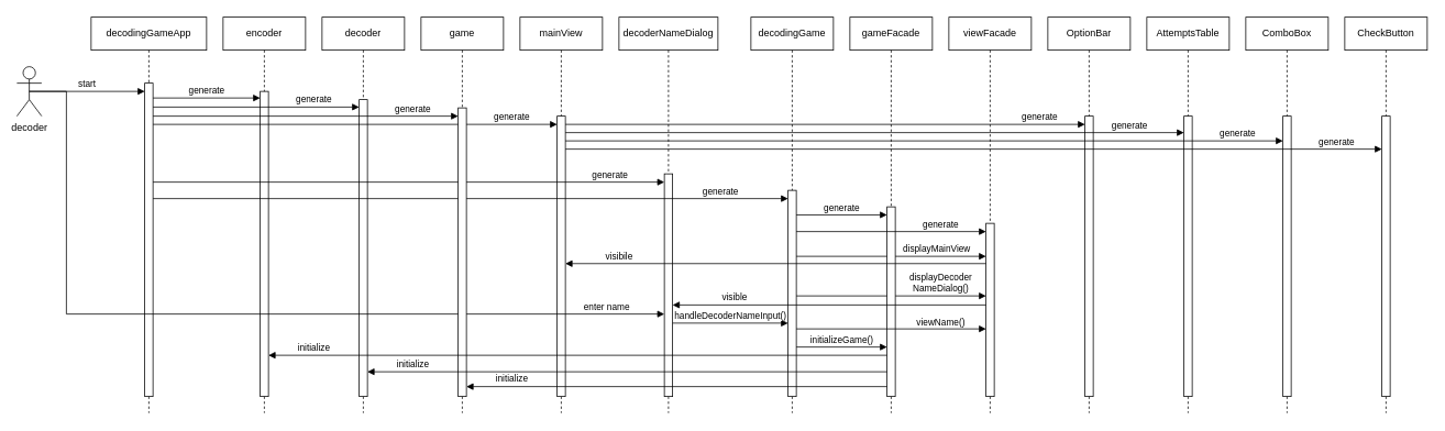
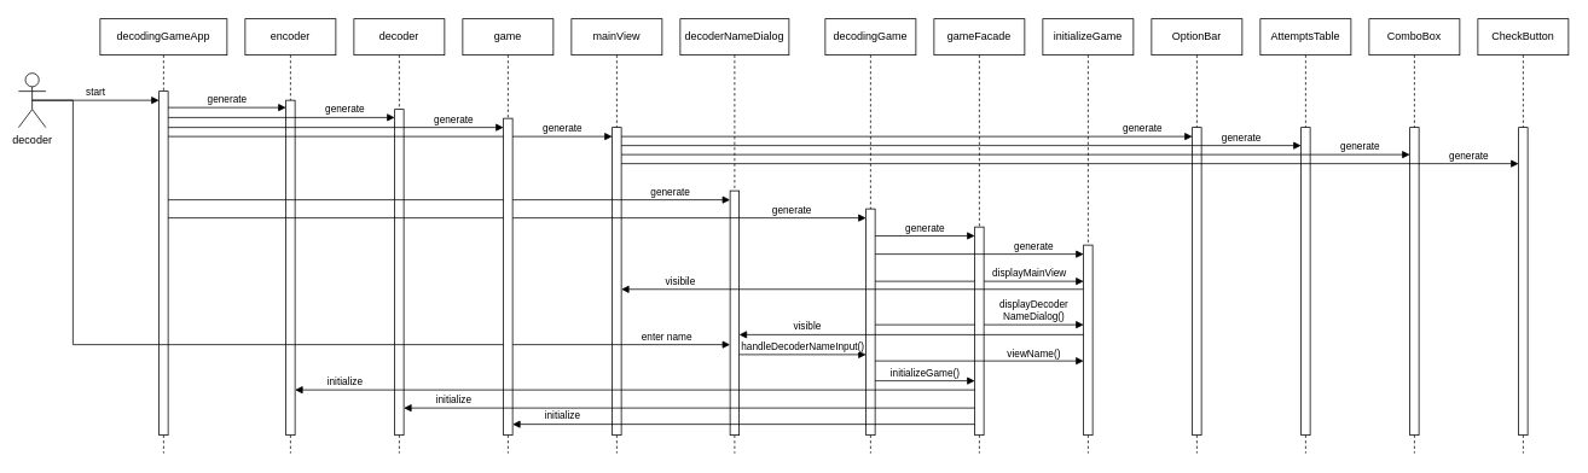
  <mxCell id="0" />
  <mxCell id="1" parent="0" />
  <mxCell id="2" value="decodingGameApp" style="shape=umlLifeline;perimeter=lifelinePerimeter;whiteSpace=wrap;html=1;container=1;dropTarget=0;collapsible=0;recursiveResize=0;outlineConnect=0;portConstraint=eastwest;newEdgeStyle={&quot;curved&quot;:0,&quot;rounded&quot;:0};" parent="1" vertex="1"><mxGeometry x="110" y="20" width="140" height="480" as="geometry" /></mxCell>
  <mxCell id="3" value="" style="html=1;points=[[0,0,0,0,5],[0,1,0,0,-5],[1,0,0,0,5],[1,1,0,0,-5]];perimeter=orthogonalPerimeter;outlineConnect=0;targetShapes=umlLifeline;portConstraint=eastwest;newEdgeStyle={&quot;curved&quot;:0,&quot;rounded&quot;:0};" parent="2" vertex="1"><mxGeometry x="65" y="80" width="10" height="380" as="geometry" /></mxCell>
  <mxCell id="4" value="decoder" style="shape=umlActor;verticalLabelPosition=bottom;verticalAlign=top;html=1;" parent="1" vertex="1"><mxGeometry x="20" y="80" width="30" height="60" as="geometry" /></mxCell>
  <mxCell id="5" value="start" style="html=1;verticalAlign=bottom;endArrow=block;curved=0;rounded=0;exitX=0.5;exitY=0.5;exitDx=0;exitDy=0;exitPerimeter=0;" parent="1" source="4" target="3" edge="1"><mxGeometry width="80" relative="1" as="geometry"><mxPoint x="120" y="120" as="sourcePoint" /><mxPoint x="200" y="120" as="targetPoint" /></mxGeometry></mxCell>
  <mxCell id="6" value="encoder" style="shape=umlLifeline;perimeter=lifelinePerimeter;whiteSpace=wrap;html=1;container=1;dropTarget=0;collapsible=0;recursiveResize=0;outlineConnect=0;portConstraint=eastwest;newEdgeStyle={&quot;curved&quot;:0,&quot;rounded&quot;:0};" parent="1" vertex="1"><mxGeometry x="270" y="20" width="100" height="480" as="geometry" /></mxCell>
  <mxCell id="7" value="" style="html=1;points=[[0,0,0,0,5],[0,1,0,0,-5],[1,0,0,0,5],[1,1,0,0,-5]];perimeter=orthogonalPerimeter;outlineConnect=0;targetShapes=umlLifeline;portConstraint=eastwest;newEdgeStyle={&quot;curved&quot;:0,&quot;rounded&quot;:0};" parent="6" vertex="1"><mxGeometry x="45" y="90" width="10" height="370" as="geometry" /></mxCell>
  <mxCell id="8" value="decoder" style="shape=umlLifeline;perimeter=lifelinePerimeter;whiteSpace=wrap;html=1;container=1;dropTarget=0;collapsible=0;recursiveResize=0;outlineConnect=0;portConstraint=eastwest;newEdgeStyle={&quot;curved&quot;:0,&quot;rounded&quot;:0};" parent="1" vertex="1"><mxGeometry x="390" y="20" width="100" height="480" as="geometry" /></mxCell>
  <mxCell id="9" value="" style="html=1;points=[[0,0,0,0,5],[0,1,0,0,-5],[1,0,0,0,5],[1,1,0,0,-5]];perimeter=orthogonalPerimeter;outlineConnect=0;targetShapes=umlLifeline;portConstraint=eastwest;newEdgeStyle={&quot;curved&quot;:0,&quot;rounded&quot;:0};" parent="8" vertex="1"><mxGeometry x="45" y="100" width="10" height="360" as="geometry" /></mxCell>
  <mxCell id="10" value="mainView" style="shape=umlLifeline;perimeter=lifelinePerimeter;whiteSpace=wrap;html=1;container=1;dropTarget=0;collapsible=0;recursiveResize=0;outlineConnect=0;portConstraint=eastwest;newEdgeStyle={&quot;curved&quot;:0,&quot;rounded&quot;:0};" parent="1" vertex="1"><mxGeometry x="630" y="20" width="100" height="480" as="geometry" /></mxCell>
  <mxCell id="11" value="" style="html=1;points=[[0,0,0,0,5],[0,1,0,0,-5],[1,0,0,0,5],[1,1,0,0,-5]];perimeter=orthogonalPerimeter;outlineConnect=0;targetShapes=umlLifeline;portConstraint=eastwest;newEdgeStyle={&quot;curved&quot;:0,&quot;rounded&quot;:0};" parent="10" vertex="1"><mxGeometry x="45" y="120" width="10" height="340" as="geometry" /></mxCell>
  <mxCell id="12" value="decoderNameDialog" style="shape=umlLifeline;perimeter=lifelinePerimeter;whiteSpace=wrap;html=1;container=1;dropTarget=0;collapsible=0;recursiveResize=0;outlineConnect=0;portConstraint=eastwest;newEdgeStyle={&quot;curved&quot;:0,&quot;rounded&quot;:0};" parent="1" vertex="1"><mxGeometry x="750" y="20" width="120" height="480" as="geometry" /></mxCell>
  <mxCell id="13" value="" style="html=1;points=[[0,0,0,0,5],[0,1,0,0,-5],[1,0,0,0,5],[1,1,0,0,-5]];perimeter=orthogonalPerimeter;outlineConnect=0;targetShapes=umlLifeline;portConstraint=eastwest;newEdgeStyle={&quot;curved&quot;:0,&quot;rounded&quot;:0};" parent="12" vertex="1"><mxGeometry x="55" y="190" width="10" height="270" as="geometry" /></mxCell>
  <mxCell id="14" value="generate" style="html=1;verticalAlign=bottom;endArrow=block;curved=0;rounded=0;" parent="1" edge="1"><mxGeometry x="0.788" width="80" relative="1" as="geometry"><mxPoint x="185" y="220" as="sourcePoint" /><mxPoint x="805" y="220" as="targetPoint" /><mxPoint as="offset" /></mxGeometry></mxCell>
  <mxCell id="15" value="enter name" style="html=1;verticalAlign=bottom;endArrow=block;curved=0;rounded=0;exitX=0.5;exitY=0.5;exitDx=0;exitDy=0;exitPerimeter=0;" parent="1" target="13" edge="1"><mxGeometry x="0.865" width="80" relative="1" as="geometry"><mxPoint x="35" y="110" as="sourcePoint" /><mxPoint x="805" y="340" as="targetPoint" /><Array as="points"><mxPoint x="80" y="110" /><mxPoint x="80" y="380" /></Array><mxPoint as="offset" /></mxGeometry></mxCell>
  <mxCell id="16" value="decodingGame" style="shape=umlLifeline;perimeter=lifelinePerimeter;whiteSpace=wrap;html=1;container=1;dropTarget=0;collapsible=0;recursiveResize=0;outlineConnect=0;portConstraint=eastwest;newEdgeStyle={&quot;curved&quot;:0,&quot;rounded&quot;:0};" parent="1" vertex="1"><mxGeometry x="910" y="20" width="100" height="480" as="geometry" /></mxCell>
  <mxCell id="17" value="" style="html=1;points=[[0,0,0,0,5],[0,1,0,0,-5],[1,0,0,0,5],[1,1,0,0,-5]];perimeter=orthogonalPerimeter;outlineConnect=0;targetShapes=umlLifeline;portConstraint=eastwest;newEdgeStyle={&quot;curved&quot;:0,&quot;rounded&quot;:0};" parent="16" vertex="1"><mxGeometry x="45" y="210" width="10" height="250" as="geometry" /></mxCell>
  <mxCell id="18" value="generate" style="html=1;verticalAlign=bottom;endArrow=block;curved=0;rounded=0;" parent="1" edge="1"><mxGeometry x="0.788" width="80" relative="1" as="geometry"><mxPoint x="185" y="240" as="sourcePoint" /><mxPoint x="955" y="240" as="targetPoint" /><mxPoint as="offset" /></mxGeometry></mxCell>
  <mxCell id="19" value="displayMainView" style="html=1;verticalAlign=bottom;endArrow=block;curved=0;rounded=0;" parent="1" edge="1"><mxGeometry x="0.48" width="80" relative="1" as="geometry"><mxPoint x="965" y="310" as="sourcePoint" /><mxPoint x="1195" y="310" as="targetPoint" /><mxPoint as="offset" /></mxGeometry></mxCell>
  <mxCell id="20" value="displayDecoder&lt;br&gt;NameDialog()" style="html=1;verticalAlign=bottom;endArrow=block;curved=0;rounded=0;" parent="1" edge="1"><mxGeometry x="0.522" width="80" relative="1" as="geometry"><mxPoint x="965" y="358" as="sourcePoint" /><mxPoint x="1195" y="358" as="targetPoint" /><mxPoint as="offset" /><Array as="points" /></mxGeometry></mxCell>
  <mxCell id="21" value="handleDecoderNameInput()" style="html=1;verticalAlign=bottom;endArrow=block;curved=0;rounded=0;" parent="1" edge="1"><mxGeometry width="80" relative="1" as="geometry"><mxPoint x="815" y="391" as="sourcePoint" /><mxPoint x="955" y="391" as="targetPoint" /></mxGeometry></mxCell>
  <mxCell id="22" value="gameFacade" style="shape=umlLifeline;perimeter=lifelinePerimeter;whiteSpace=wrap;html=1;container=1;dropTarget=0;collapsible=0;recursiveResize=0;outlineConnect=0;portConstraint=eastwest;newEdgeStyle={&quot;curved&quot;:0,&quot;rounded&quot;:0};" parent="1" vertex="1"><mxGeometry x="1030" y="20" width="100" height="480" as="geometry" /></mxCell>
  <mxCell id="23" value="" style="html=1;points=[[0,0,0,0,5],[0,1,0,0,-5],[1,0,0,0,5],[1,1,0,0,-5]];perimeter=orthogonalPerimeter;outlineConnect=0;targetShapes=umlLifeline;portConstraint=eastwest;newEdgeStyle={&quot;curved&quot;:0,&quot;rounded&quot;:0};" parent="22" vertex="1"><mxGeometry x="45" y="230" width="10" height="230" as="geometry" /></mxCell>
- <mxCell id="24" value="viewFacade" style="shape=umlLifeline;perimeter=lifelinePerimeter;whiteSpace=wrap;html=1;container=1;dropTarget=0;collapsible=0;recursiveResize=0;outlineConnect=0;portConstraint=eastwest;newEdgeStyle={&quot;curved&quot;:0,&quot;rounded&quot;:0};" parent="1" vertex="1"><mxGeometry x="1150" y="20" width="100" height="480" as="geometry" /></mxCell>
+ <mxCell id="24" value="initializeGame" style="shape=umlLifeline;perimeter=lifelinePerimeter;whiteSpace=wrap;html=1;container=1;dropTarget=0;collapsible=0;recursiveResize=0;outlineConnect=0;portConstraint=eastwest;newEdgeStyle={&quot;curved&quot;:0,&quot;rounded&quot;:0};" parent="1" vertex="1"><mxGeometry x="1150" y="20" width="100" height="480" as="geometry" /></mxCell>
  <mxCell id="25" value="" style="html=1;points=[[0,0,0,0,5],[0,1,0,0,-5],[1,0,0,0,5],[1,1,0,0,-5]];perimeter=orthogonalPerimeter;outlineConnect=0;targetShapes=umlLifeline;portConstraint=eastwest;newEdgeStyle={&quot;curved&quot;:0,&quot;rounded&quot;:0};" parent="24" vertex="1"><mxGeometry x="45" y="250" width="10" height="210" as="geometry" /></mxCell>
  <mxCell id="26" value="generate" style="html=1;verticalAlign=bottom;endArrow=block;curved=0;rounded=0;" parent="1" edge="1"><mxGeometry width="80" relative="1" as="geometry"><mxPoint x="965" y="259.8" as="sourcePoint" /><mxPoint x="1075" y="259.8" as="targetPoint" /></mxGeometry></mxCell>
  <mxCell id="27" value="generate" style="html=1;verticalAlign=bottom;endArrow=block;curved=0;rounded=0;" parent="1" edge="1"><mxGeometry x="0.522" width="80" relative="1" as="geometry"><mxPoint x="965" y="280" as="sourcePoint" /><mxPoint x="1195" y="280" as="targetPoint" /><mxPoint as="offset" /></mxGeometry></mxCell>
  <mxCell id="28" value="visible" style="html=1;verticalAlign=bottom;endArrow=block;curved=0;rounded=0;" parent="1" edge="1"><mxGeometry x="0.605" width="80" relative="1" as="geometry"><mxPoint x="1195" y="369" as="sourcePoint" /><mxPoint x="815" y="369" as="targetPoint" /><mxPoint as="offset" /></mxGeometry></mxCell>
  <mxCell id="29" value="visibile" style="html=1;verticalAlign=bottom;endArrow=block;curved=0;rounded=0;" parent="1" edge="1"><mxGeometry x="0.745" width="80" relative="1" as="geometry"><mxPoint x="1195" y="318.84" as="sourcePoint" /><mxPoint x="685" y="318.84" as="targetPoint" /><mxPoint as="offset" /></mxGeometry></mxCell>
  <mxCell id="30" value="initializeGame()" style="html=1;verticalAlign=bottom;endArrow=block;curved=0;rounded=0;" parent="1" edge="1"><mxGeometry width="80" relative="1" as="geometry"><mxPoint x="965" y="420" as="sourcePoint" /><mxPoint x="1075" y="420" as="targetPoint" /></mxGeometry></mxCell>
  <mxCell id="31" value="generate" style="html=1;verticalAlign=bottom;endArrow=block;curved=0;rounded=0;" parent="1" edge="1"><mxGeometry x="0.775" width="80" relative="1" as="geometry"><mxPoint x="185" y="150" as="sourcePoint" /><mxPoint x="675" y="150" as="targetPoint" /><mxPoint as="offset" /></mxGeometry></mxCell>
  <mxCell id="32" value="game" style="shape=umlLifeline;perimeter=lifelinePerimeter;whiteSpace=wrap;html=1;container=1;dropTarget=0;collapsible=0;recursiveResize=0;outlineConnect=0;portConstraint=eastwest;newEdgeStyle={&quot;curved&quot;:0,&quot;rounded&quot;:0};" parent="1" vertex="1"><mxGeometry x="510" y="20" width="100" height="480" as="geometry" /></mxCell>
  <mxCell id="33" value="" style="html=1;points=[[0,0,0,0,5],[0,1,0,0,-5],[1,0,0,0,5],[1,1,0,0,-5]];perimeter=orthogonalPerimeter;outlineConnect=0;targetShapes=umlLifeline;portConstraint=eastwest;newEdgeStyle={&quot;curved&quot;:0,&quot;rounded&quot;:0};" parent="32" vertex="1"><mxGeometry x="45" y="110" width="10" height="350" as="geometry" /></mxCell>
  <mxCell id="34" value="generate" style="html=1;verticalAlign=bottom;endArrow=block;curved=0;rounded=0;" parent="1" edge="1"><mxGeometry width="80" relative="1" as="geometry"><mxPoint x="185" y="118" as="sourcePoint" /><mxPoint x="315" y="118" as="targetPoint" /></mxGeometry></mxCell>
  <mxCell id="35" value="generate" style="html=1;verticalAlign=bottom;endArrow=block;curved=0;rounded=0;" parent="1" edge="1"><mxGeometry x="0.56" width="80" relative="1" as="geometry"><mxPoint x="185" y="129" as="sourcePoint" /><mxPoint x="435" y="129" as="targetPoint" /><mxPoint as="offset" /></mxGeometry></mxCell>
  <mxCell id="36" value="generate" style="html=1;verticalAlign=bottom;endArrow=block;curved=0;rounded=0;" parent="1" edge="1"><mxGeometry x="0.703" width="80" relative="1" as="geometry"><mxPoint x="185" y="140" as="sourcePoint" /><mxPoint x="555" y="140" as="targetPoint" /><mxPoint as="offset" /></mxGeometry></mxCell>
  <mxCell id="37" value="viewName()" style="html=1;verticalAlign=bottom;endArrow=block;curved=0;rounded=0;" parent="1" edge="1"><mxGeometry x="0.522" y="-1" width="80" relative="1" as="geometry"><mxPoint x="965" y="398" as="sourcePoint" /><mxPoint x="1195" y="398" as="targetPoint" /><mxPoint as="offset" /></mxGeometry></mxCell>
  <mxCell id="38" value="initialize" style="html=1;verticalAlign=bottom;endArrow=block;curved=0;rounded=0;" parent="1" edge="1"><mxGeometry x="0.853" width="80" relative="1" as="geometry"><mxPoint x="1075" y="430" as="sourcePoint" /><mxPoint x="325" y="430" as="targetPoint" /><mxPoint as="offset" /></mxGeometry></mxCell>
  <mxCell id="39" value="initialize" style="html=1;verticalAlign=bottom;endArrow=block;curved=0;rounded=0;" parent="1" edge="1"><mxGeometry x="0.825" width="80" relative="1" as="geometry"><mxPoint x="1075" y="450" as="sourcePoint" /><mxPoint x="445" y="450" as="targetPoint" /><mxPoint as="offset" /></mxGeometry></mxCell>
  <mxCell id="40" value="initialize" style="html=1;verticalAlign=bottom;endArrow=block;curved=0;rounded=0;" parent="1" edge="1"><mxGeometry x="0.784" y="-1" width="80" relative="1" as="geometry"><mxPoint x="1075" y="468" as="sourcePoint" /><mxPoint x="565" y="468" as="targetPoint" /><mxPoint as="offset" /></mxGeometry></mxCell>
  <mxCell id="41" value="OptionBar" style="shape=umlLifeline;perimeter=lifelinePerimeter;whiteSpace=wrap;html=1;container=1;dropTarget=0;collapsible=0;recursiveResize=0;outlineConnect=0;portConstraint=eastwest;newEdgeStyle={&quot;curved&quot;:0,&quot;rounded&quot;:0};" vertex="1" parent="1"><mxGeometry x="1270" y="20" width="100" height="480" as="geometry" /></mxCell>
  <mxCell id="42" value="" style="html=1;points=[[0,0,0,0,5],[0,1,0,0,-5],[1,0,0,0,5],[1,1,0,0,-5]];perimeter=orthogonalPerimeter;outlineConnect=0;targetShapes=umlLifeline;portConstraint=eastwest;newEdgeStyle={&quot;curved&quot;:0,&quot;rounded&quot;:0};" vertex="1" parent="41"><mxGeometry x="45" y="120" width="10" height="340" as="geometry" /></mxCell>
  <mxCell id="43" value="AttemptsTable" style="shape=umlLifeline;perimeter=lifelinePerimeter;whiteSpace=wrap;html=1;container=1;dropTarget=0;collapsible=0;recursiveResize=0;outlineConnect=0;portConstraint=eastwest;newEdgeStyle={&quot;curved&quot;:0,&quot;rounded&quot;:0};" vertex="1" parent="1"><mxGeometry x="1390" y="20" width="100" height="480" as="geometry" /></mxCell>
  <mxCell id="44" value="" style="html=1;points=[[0,0,0,0,5],[0,1,0,0,-5],[1,0,0,0,5],[1,1,0,0,-5]];perimeter=orthogonalPerimeter;outlineConnect=0;targetShapes=umlLifeline;portConstraint=eastwest;newEdgeStyle={&quot;curved&quot;:0,&quot;rounded&quot;:0};" vertex="1" parent="43"><mxGeometry x="45" y="120" width="10" height="340" as="geometry" /></mxCell>
  <mxCell id="45" value="ComboBox" style="shape=umlLifeline;perimeter=lifelinePerimeter;whiteSpace=wrap;html=1;container=1;dropTarget=0;collapsible=0;recursiveResize=0;outlineConnect=0;portConstraint=eastwest;newEdgeStyle={&quot;curved&quot;:0,&quot;rounded&quot;:0};" vertex="1" parent="1"><mxGeometry x="1510" y="20" width="100" height="480" as="geometry" /></mxCell>
  <mxCell id="46" value="" style="html=1;points=[[0,0,0,0,5],[0,1,0,0,-5],[1,0,0,0,5],[1,1,0,0,-5]];perimeter=orthogonalPerimeter;outlineConnect=0;targetShapes=umlLifeline;portConstraint=eastwest;newEdgeStyle={&quot;curved&quot;:0,&quot;rounded&quot;:0};" vertex="1" parent="45"><mxGeometry x="45" y="120" width="10" height="340" as="geometry" /></mxCell>
  <mxCell id="47" value="CheckButton" style="shape=umlLifeline;perimeter=lifelinePerimeter;whiteSpace=wrap;html=1;container=1;dropTarget=0;collapsible=0;recursiveResize=0;outlineConnect=0;portConstraint=eastwest;newEdgeStyle={&quot;curved&quot;:0,&quot;rounded&quot;:0};" vertex="1" parent="1"><mxGeometry x="1630" y="20" width="100" height="480" as="geometry" /></mxCell>
  <mxCell id="48" value="" style="html=1;points=[[0,0,0,0,5],[0,1,0,0,-5],[1,0,0,0,5],[1,1,0,0,-5]];perimeter=orthogonalPerimeter;outlineConnect=0;targetShapes=umlLifeline;portConstraint=eastwest;newEdgeStyle={&quot;curved&quot;:0,&quot;rounded&quot;:0};" vertex="1" parent="47"><mxGeometry x="45" y="120" width="10" height="340" as="geometry" /></mxCell>
  <mxCell id="49" value="generate" style="html=1;verticalAlign=bottom;endArrow=block;curved=0;rounded=0;" edge="1" parent="1"><mxGeometry x="0.825" width="80" relative="1" as="geometry"><mxPoint x="685" y="150" as="sourcePoint" /><mxPoint x="1315" y="150" as="targetPoint" /><mxPoint as="offset" /></mxGeometry></mxCell>
  <mxCell id="50" value="generate" style="html=1;verticalAlign=bottom;endArrow=block;curved=0;rounded=0;" edge="1" parent="1"><mxGeometry x="0.825" width="80" relative="1" as="geometry"><mxPoint x="685" y="160" as="sourcePoint" /><mxPoint x="1435" y="160" as="targetPoint" /><mxPoint as="offset" /></mxGeometry></mxCell>
  <mxCell id="51" value="generate" style="html=1;verticalAlign=bottom;endArrow=block;curved=0;rounded=0;" edge="1" parent="1"><mxGeometry x="0.874" width="80" relative="1" as="geometry"><mxPoint x="685" y="170" as="sourcePoint" /><mxPoint x="1555" y="170" as="targetPoint" /><mxPoint as="offset" /></mxGeometry></mxCell>
  <mxCell id="52" value="generate" style="html=1;verticalAlign=bottom;endArrow=block;curved=0;rounded=0;" edge="1" parent="1"><mxGeometry x="0.889" width="80" relative="1" as="geometry"><mxPoint x="685" y="180" as="sourcePoint" /><mxPoint x="1675" y="180" as="targetPoint" /><mxPoint as="offset" /></mxGeometry></mxCell>
